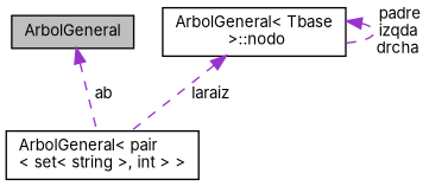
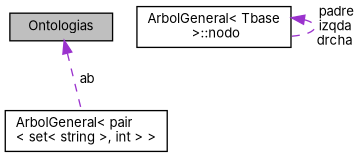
  digraph {
    fontname=Inter
    node [color=black fillcolor=white fontname=Inter fontsize=10 shape=record style=filled]
    edge [color=darkorchid3 dir=back fontname=Inter fontsize=10 labelfontname=Helvetica labelfontsize=10 style=dashed]
-   n1 [fillcolor=grey75 fontcolor=black height=0.2 label=ArbolGeneral width=0.4]
+   n1 [fillcolor=grey75 fontcolor=black height=0.2 label=Ontologias width=0.4]
    n2 [height=0.2 label="ArbolGeneral\< pair\l\< set\< string \>, int \> \>" width=0.4]
    n3 [height=0.2 label="ArbolGeneral\< Tbase\l \>::nodo" width=0.4]
    n1 -> n2 [label=" ab"]
-   n3 -> n2 [label=" laraiz"]
    n3 -> n3 [label=" padre\nizqda\ndrcha"]
  }
